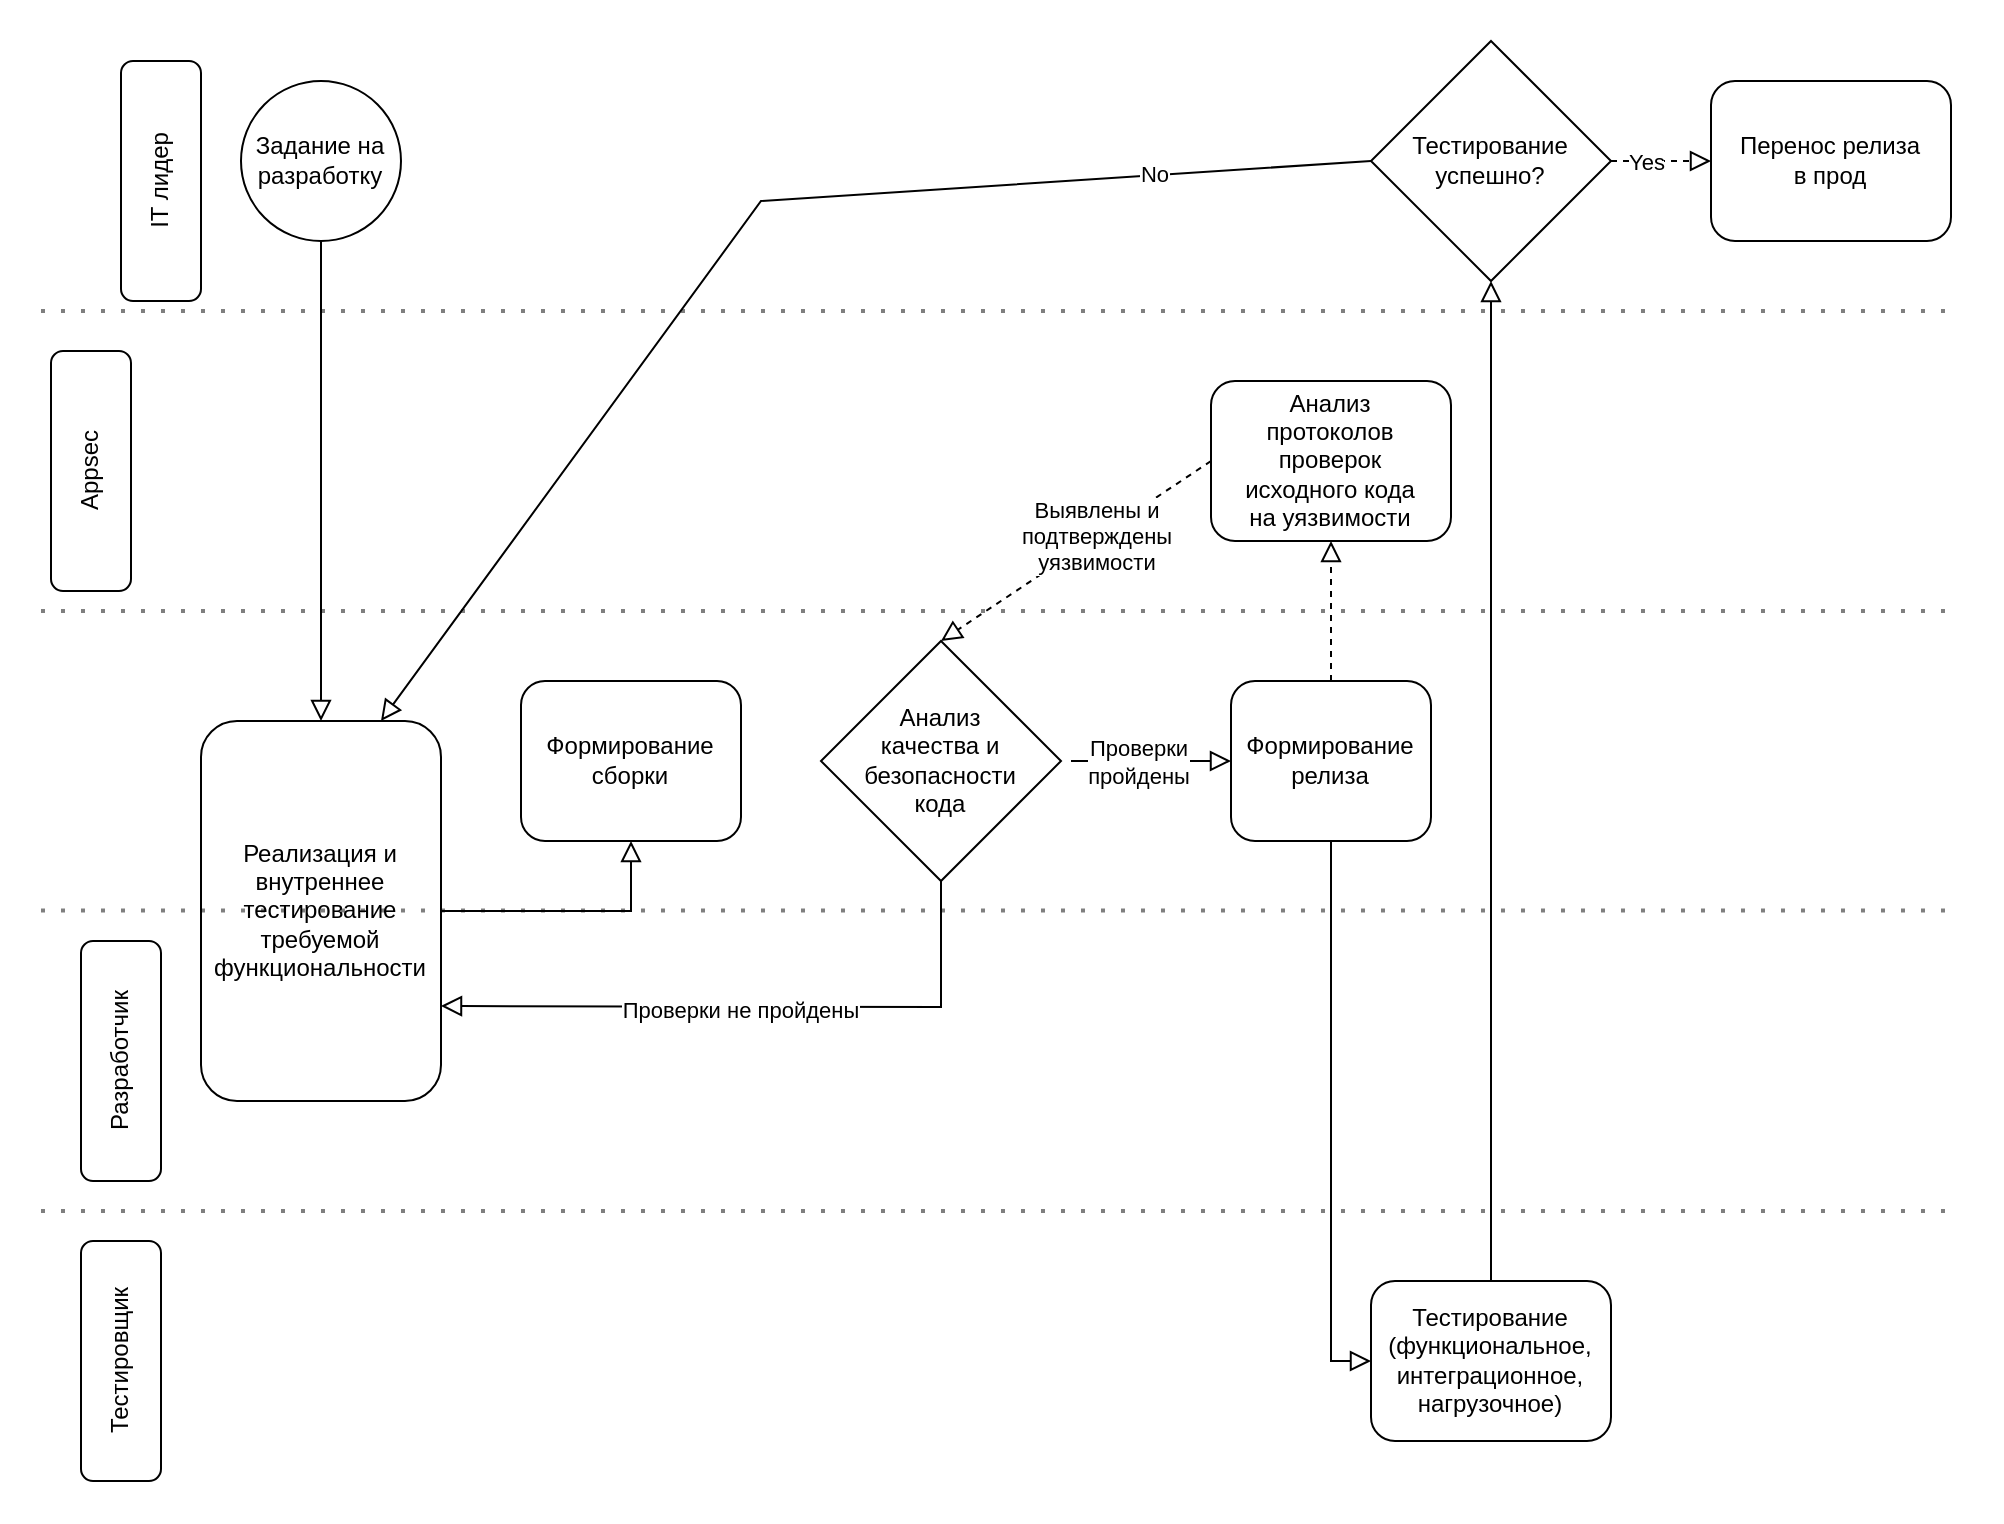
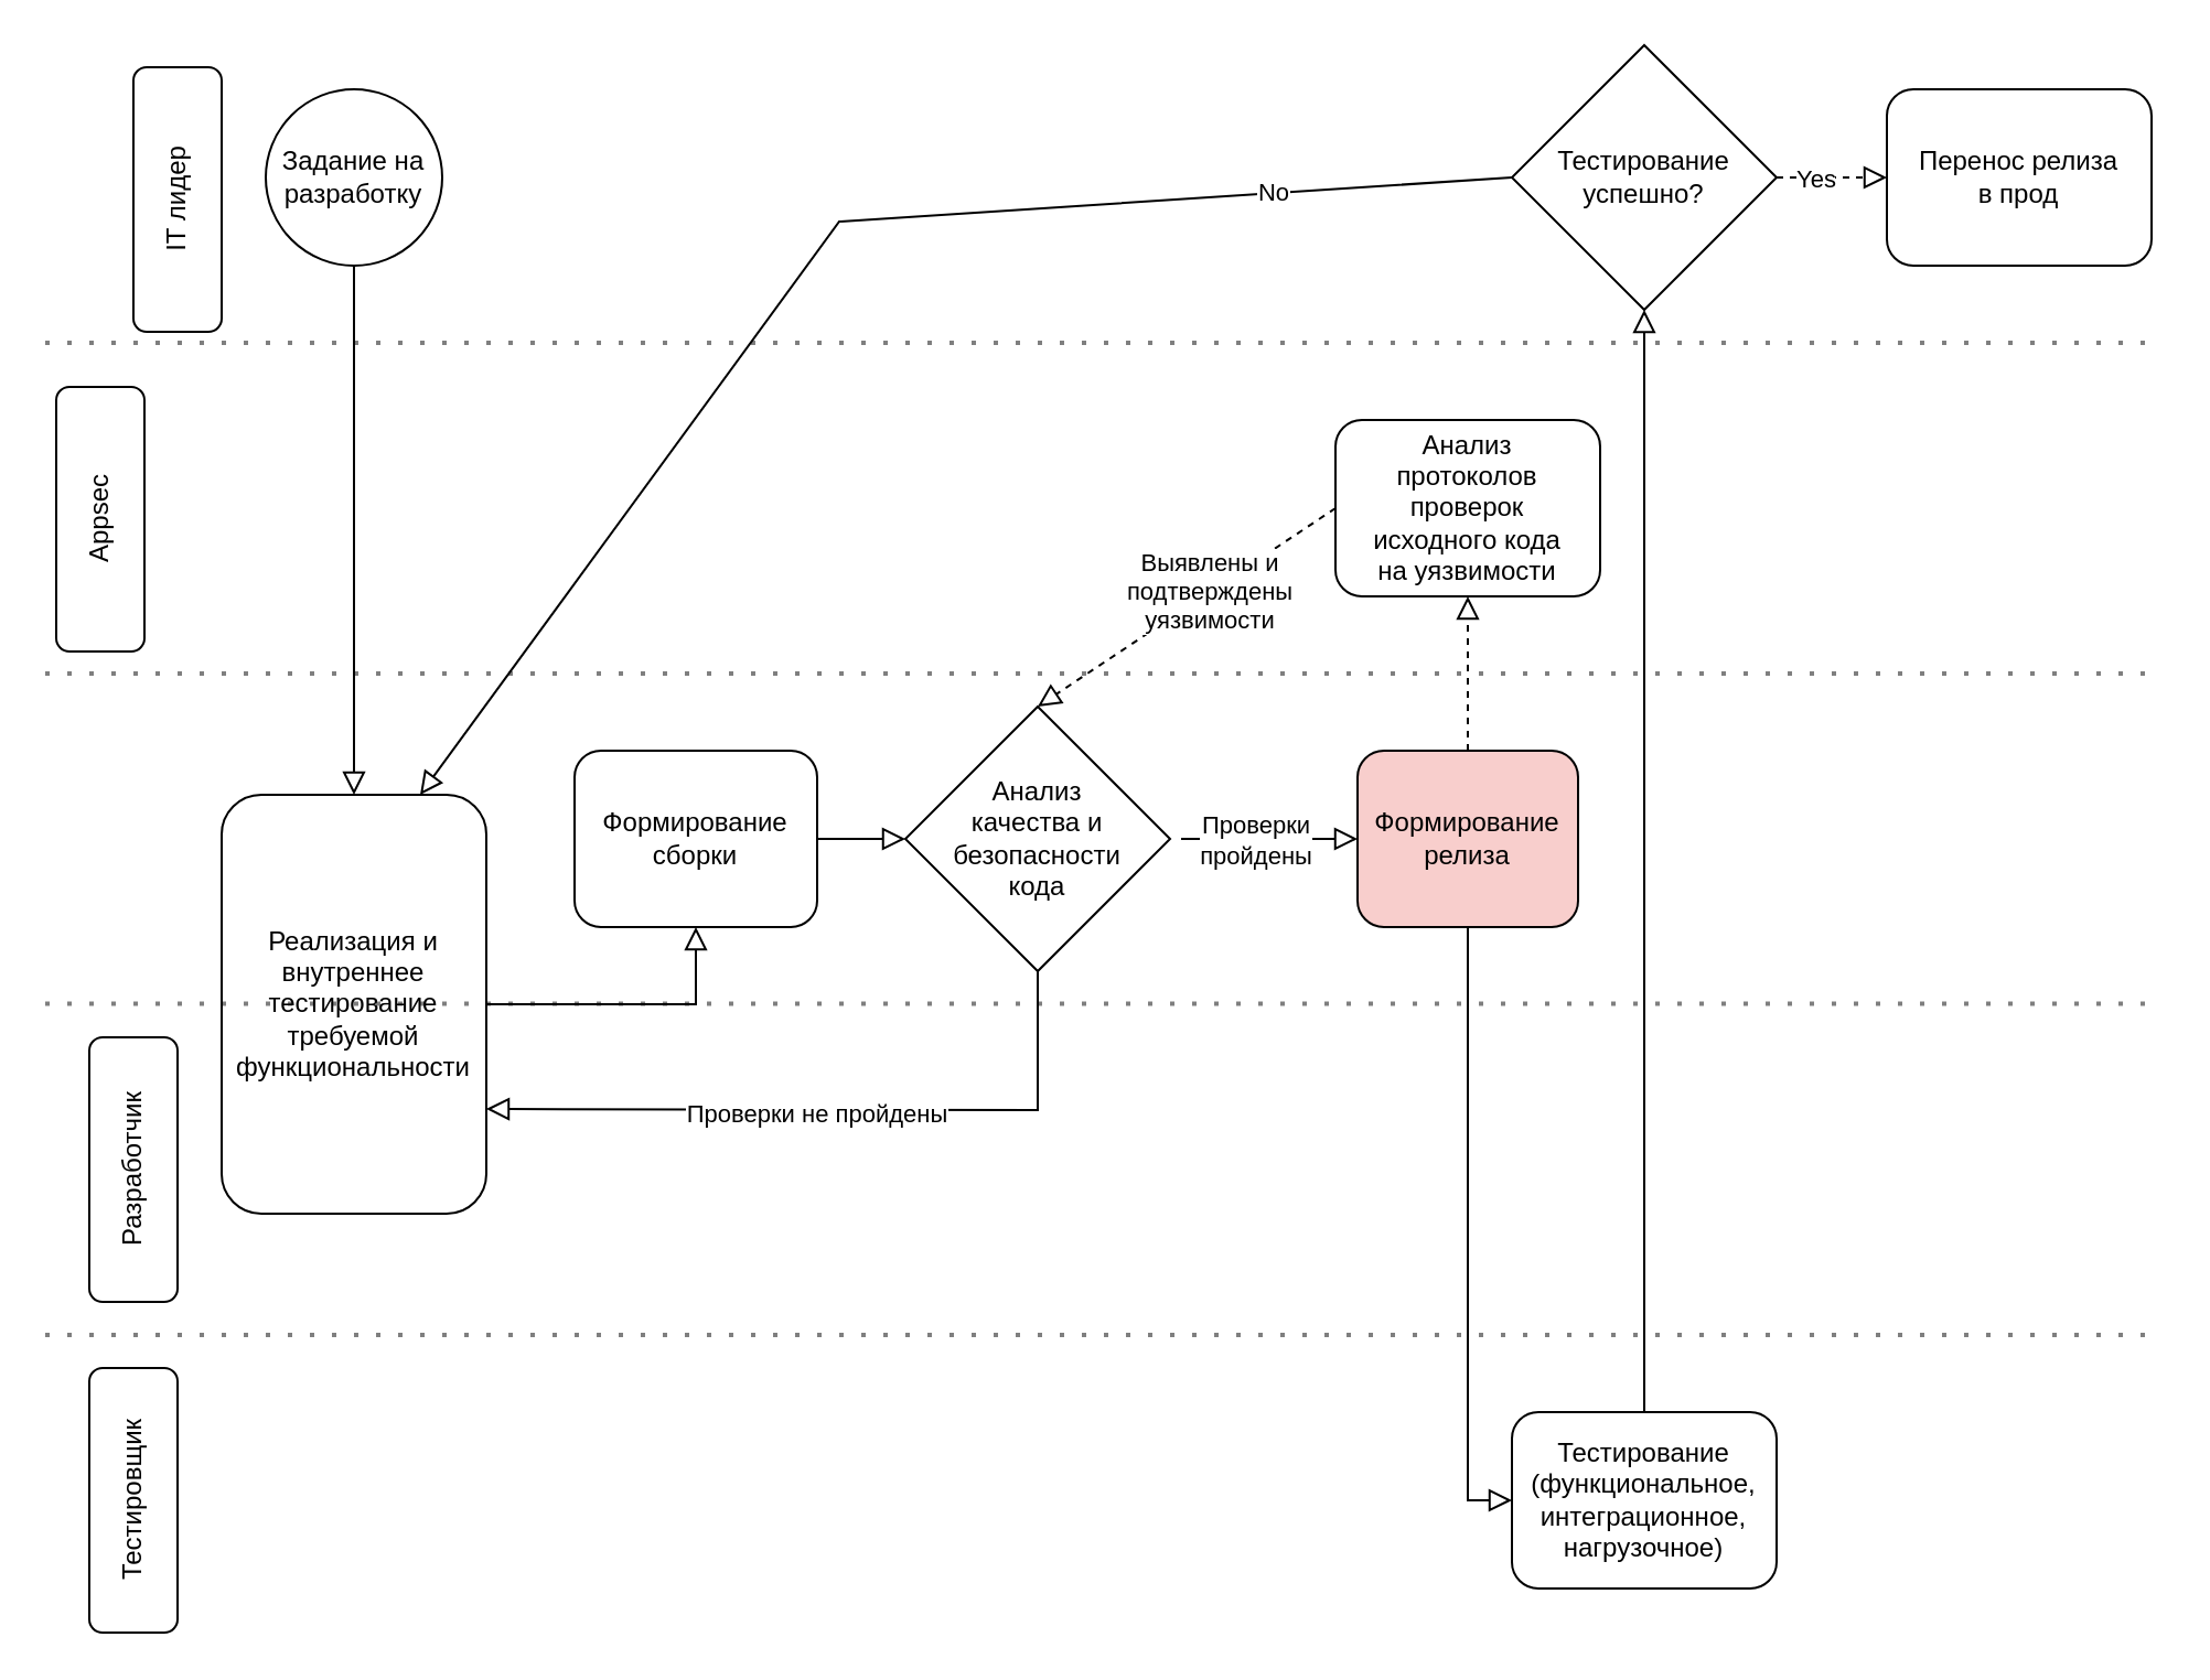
  <mxCell id="0" />
  <mxCell id="1" parent="0" />
  <mxCell id="2" value="Задание на&lt;br&gt;разработку" style="ellipse;whiteSpace=wrap;html=1;aspect=fixed;" vertex="1" parent="1"><mxGeometry x="120" y="40" width="80" height="80" as="geometry" /></mxCell>
  <mxCell id="3" value="Реализация и&lt;br&gt;внутреннее&lt;br&gt;тестирование&lt;br&gt;требуемой&lt;br&gt;функциональности" style="rounded=1;whiteSpace=wrap;html=1;" vertex="1" parent="1"><mxGeometry x="100" y="360" width="120" height="190" as="geometry" /></mxCell>
  <mxCell id="4" value="Формирование сборки" style="rounded=1;whiteSpace=wrap;html=1;" vertex="1" parent="1"><mxGeometry x="260" y="340" width="110" height="80" as="geometry" /></mxCell>
  <mxCell id="5" value="Анализ&lt;br&gt;качества и&lt;br&gt;безопасности&lt;br&gt;кода" style="rhombus;whiteSpace=wrap;html=1;" vertex="1" parent="1"><mxGeometry x="410" y="320" width="120" height="120" as="geometry" /></mxCell>
- <mxCell id="6" value="Формирование релиза" style="rounded=1;whiteSpace=wrap;html=1;" vertex="1" parent="1"><mxGeometry x="615" y="340" width="100" height="80" as="geometry" /></mxCell>
+ <mxCell id="6" value="Формирование релиза" style="rounded=1;whiteSpace=wrap;html=1;fillColor=#f8cecc;" vertex="1" parent="1"><mxGeometry x="615" y="340" width="100" height="80" as="geometry" /></mxCell>
  <mxCell id="7" value="Перенос релиза&lt;br&gt;в прод" style="rounded=1;whiteSpace=wrap;html=1;" vertex="1" parent="1"><mxGeometry x="855" y="40" width="120" height="80" as="geometry" /></mxCell>
  <mxCell id="8" value="Разработчик" style="rounded=1;whiteSpace=wrap;html=1;labelPosition=center;verticalLabelPosition=middle;align=center;verticalAlign=middle;absoluteArcSize=0;strokeOpacity=100;direction=east;portConstraintRotation=0;horizontal=0;" vertex="1" parent="1"><mxGeometry x="40" y="470" width="40" height="120" as="geometry" /></mxCell>
  <mxCell id="9" value="Appsec" style="rounded=1;whiteSpace=wrap;html=1;labelPosition=center;verticalLabelPosition=middle;align=center;verticalAlign=middle;absoluteArcSize=0;strokeOpacity=100;direction=east;portConstraintRotation=0;horizontal=0;" vertex="1" parent="1"><mxGeometry x="25" y="175" width="40" height="120" as="geometry" /></mxCell>
  <mxCell id="10" value="IT лидер" style="rounded=1;whiteSpace=wrap;html=1;labelPosition=center;verticalLabelPosition=middle;align=center;verticalAlign=middle;absoluteArcSize=0;strokeOpacity=100;direction=east;portConstraintRotation=0;horizontal=0;" vertex="1" parent="1"><mxGeometry x="60" y="30" width="40" height="120" as="geometry" /></mxCell>
  <mxCell id="11" value="Тестировщик" style="rounded=1;whiteSpace=wrap;html=1;labelPosition=center;verticalLabelPosition=middle;align=center;verticalAlign=middle;absoluteArcSize=0;strokeOpacity=100;direction=east;portConstraintRotation=0;horizontal=0;" vertex="1" parent="1"><mxGeometry x="40" y="620" width="40" height="120" as="geometry" /></mxCell>
  <mxCell id="12" value="Тестирование&lt;br&gt;(функциональное,&lt;br&gt;интеграционное,&lt;br&gt;нагрузочное)" style="rounded=1;whiteSpace=wrap;html=1;" vertex="1" parent="1"><mxGeometry x="685" y="640" width="120" height="80" as="geometry" /></mxCell>
  <mxCell id="13" value="Тестирование&lt;br&gt;успешно?" style="rhombus;whiteSpace=wrap;html=1;" vertex="1" parent="1"><mxGeometry x="685" y="20" width="120" height="120" as="geometry" /></mxCell>
  <mxCell id="14" value="" style="endArrow=block;html=1;rounded=0;exitX=0.5;exitY=1;exitDx=0;exitDy=0;entryX=0.5;entryY=0;entryDx=0;entryDy=0;jumpSize=6;endFill=0;strokeWidth=1;endSize=8;" edge="1" parent="1" source="2" target="3"><mxGeometry width="50" height="50" relative="1" as="geometry"><mxPoint x="280" y="60" as="sourcePoint" /><mxPoint x="330" y="10" as="targetPoint" /></mxGeometry></mxCell>
  <mxCell id="15" value="" style="endArrow=block;html=1;rounded=0;exitX=1;exitY=0.5;exitDx=0;exitDy=0;entryX=0.5;entryY=1;entryDx=0;entryDy=0;jumpSize=6;endFill=0;strokeWidth=1;endSize=8;" edge="1" parent="1" source="3" target="4"><mxGeometry width="50" height="50" relative="1" as="geometry"><mxPoint x="340" y="-10" as="sourcePoint" /><mxPoint x="340" y="330" as="targetPoint" /><Array as="points"><mxPoint x="315" y="455" /></Array></mxGeometry></mxCell>
+ <mxCell id="16" value="" style="endArrow=block;html=1;rounded=0;entryX=0;entryY=0.5;entryDx=0;entryDy=0;jumpSize=6;endFill=0;strokeWidth=1;exitX=1;exitY=0.5;exitDx=0;exitDy=0;endSize=8;startSize=6;" edge="1" parent="1" source="4" target="5"><mxGeometry width="50" height="50" relative="1" as="geometry"><mxPoint x="370" y="145" as="sourcePoint" /><mxPoint x="370" y="285" as="targetPoint" /></mxGeometry></mxCell>
  <mxCell id="17" value="" style="endArrow=block;html=1;rounded=0;entryX=0;entryY=0.5;entryDx=0;entryDy=0;jumpSize=6;endFill=0;strokeWidth=1;endSize=8;startSize=6;exitX=1;exitY=0.5;exitDx=0;exitDy=0;" edge="1" parent="1" target="6"><mxGeometry width="50" height="50" relative="1" as="geometry"><mxPoint x="535" y="380" as="sourcePoint" /><mxPoint x="585" y="360" as="targetPoint" /></mxGeometry></mxCell>
  <mxCell id="18" value="Проверки&lt;br&gt;пройдены" style="edgeLabel;html=1;align=center;verticalAlign=middle;resizable=0;points=[];" vertex="1" connectable="0" parent="17"><mxGeometry x="-0.179" relative="1" as="geometry"><mxPoint as="offset" /></mxGeometry></mxCell>
  <mxCell id="19" value="Анализ&lt;br&gt;протоколов&lt;br&gt;проверок&lt;br&gt;исходного кода&lt;br&gt;на уязвимости" style="rounded=1;whiteSpace=wrap;html=1;" vertex="1" parent="1"><mxGeometry x="605" y="190" width="120" height="80" as="geometry" /></mxCell>
  <mxCell id="20" value="" style="endArrow=block;html=1;rounded=0;entryX=0.5;entryY=1;entryDx=0;entryDy=0;jumpSize=6;endFill=0;strokeWidth=1;endSize=8;startSize=6;exitX=0.5;exitY=0;exitDx=0;exitDy=0;dashed=1;" edge="1" parent="1" source="6" target="19"><mxGeometry width="50" height="50" relative="1" as="geometry"><mxPoint x="555" y="370" as="sourcePoint" /><mxPoint x="635" y="370" as="targetPoint" /></mxGeometry></mxCell>
  <mxCell id="21" value="" style="endArrow=block;html=1;rounded=0;entryX=0;entryY=0.5;entryDx=0;entryDy=0;jumpSize=6;endFill=0;strokeWidth=1;endSize=8;startSize=6;exitX=0.5;exitY=1;exitDx=0;exitDy=0;" edge="1" parent="1" source="6" target="12"><mxGeometry width="50" height="50" relative="1" as="geometry"><mxPoint x="665" y="459.66" as="sourcePoint" /><mxPoint x="745" y="459.66" as="targetPoint" /><Array as="points"><mxPoint x="665" y="680" /></Array></mxGeometry></mxCell>
  <mxCell id="22" value="" style="endArrow=block;html=1;rounded=0;jumpSize=6;endFill=0;strokeWidth=1;endSize=8;startSize=6;exitX=0.5;exitY=0;exitDx=0;exitDy=0;entryX=0.5;entryY=1;entryDx=0;entryDy=0;" edge="1" parent="1" source="12" target="13"><mxGeometry width="50" height="50" relative="1" as="geometry"><mxPoint x="575" y="390" as="sourcePoint" /><mxPoint x="805" y="160" as="targetPoint" /></mxGeometry></mxCell>
  <mxCell id="23" value="" style="endArrow=block;html=1;rounded=0;entryX=0;entryY=0.5;entryDx=0;entryDy=0;jumpSize=6;endFill=0;strokeWidth=1;endSize=8;startSize=6;exitX=1;exitY=0.5;exitDx=0;exitDy=0;dashed=1;" edge="1" parent="1" source="13" target="7"><mxGeometry width="50" height="50" relative="1" as="geometry"><mxPoint x="585" y="400" as="sourcePoint" /><mxPoint x="665" y="400" as="targetPoint" /></mxGeometry></mxCell>
  <mxCell id="24" value="Yes" style="edgeLabel;html=1;align=center;verticalAlign=middle;resizable=0;points=[];fontStyle=0" vertex="1" connectable="0" parent="23"><mxGeometry x="-0.313" relative="1" as="geometry"><mxPoint as="offset" /></mxGeometry></mxCell>
  <mxCell id="25" value="" style="endArrow=block;html=1;rounded=0;entryX=0.75;entryY=0;entryDx=0;entryDy=0;jumpSize=6;endFill=0;strokeWidth=1;endSize=8;startSize=6;exitX=0;exitY=0.5;exitDx=0;exitDy=0;" edge="1" parent="1" source="13" target="3"><mxGeometry width="50" height="50" relative="1" as="geometry"><mxPoint x="590" y="410" as="sourcePoint" /><mxPoint x="670" y="410" as="targetPoint" /><Array as="points"><mxPoint x="380" y="100" /></Array></mxGeometry></mxCell>
  <mxCell id="26" value="&lt;span style=&quot;font-weight: normal;&quot;&gt;No&lt;/span&gt;" style="edgeLabel;html=1;align=center;verticalAlign=middle;resizable=0;points=[];fontStyle=1" vertex="1" connectable="0" parent="25"><mxGeometry x="-0.654" y="-1" relative="1" as="geometry"><mxPoint as="offset" /></mxGeometry></mxCell>
  <mxCell id="27" value="" style="endArrow=block;html=1;rounded=0;entryX=1;entryY=0.75;entryDx=0;entryDy=0;jumpSize=6;endFill=0;strokeWidth=1;endSize=8;startSize=6;exitX=0.5;exitY=1;exitDx=0;exitDy=0;" edge="1" parent="1" source="5" target="3"><mxGeometry width="50" height="50" relative="1" as="geometry"><mxPoint x="420" y="490" as="sourcePoint" /><mxPoint x="500" y="490" as="targetPoint" /><Array as="points"><mxPoint x="470" y="503" /></Array></mxGeometry></mxCell>
  <mxCell id="28" value="Проверки не пройдены" style="edgeLabel;html=1;align=center;verticalAlign=middle;resizable=0;points=[];" vertex="1" connectable="0" parent="27"><mxGeometry x="0.039" y="2" relative="1" as="geometry"><mxPoint as="offset" /></mxGeometry></mxCell>
  <mxCell id="29" value="" style="endArrow=none;dashed=1;html=1;rounded=0;strokeWidth=2;startSize=6;endSize=8;jumpSize=6;dashPattern=1 4;opacity=50;" edge="1" parent="1"><mxGeometry width="50" height="50" relative="1" as="geometry"><mxPoint x="20" y="155" as="sourcePoint" /><mxPoint x="980" y="155" as="targetPoint" /></mxGeometry></mxCell>
  <mxCell id="30" value="" style="endArrow=none;dashed=1;html=1;rounded=0;strokeWidth=2;startSize=6;endSize=8;jumpSize=6;dashPattern=1 4;opacity=50;" edge="1" parent="1"><mxGeometry width="50" height="50" relative="1" as="geometry"><mxPoint x="20" y="454.77" as="sourcePoint" /><mxPoint x="980" y="454.77" as="targetPoint" /></mxGeometry></mxCell>
  <mxCell id="31" value="" style="endArrow=none;dashed=1;html=1;rounded=0;strokeWidth=2;startSize=6;endSize=8;jumpSize=6;dashPattern=1 4;opacity=50;" edge="1" parent="1"><mxGeometry width="50" height="50" relative="1" as="geometry"><mxPoint x="20" y="605" as="sourcePoint" /><mxPoint x="980" y="605" as="targetPoint" /></mxGeometry></mxCell>
  <mxCell id="32" value="" style="endArrow=none;dashed=1;html=1;rounded=0;strokeWidth=2;startSize=6;endSize=8;jumpSize=6;dashPattern=1 4;opacity=50;" edge="1" parent="1"><mxGeometry width="50" height="50" relative="1" as="geometry"><mxPoint x="20" y="305" as="sourcePoint" /><mxPoint x="980" y="305" as="targetPoint" /></mxGeometry></mxCell>
  <mxCell id="33" value="" style="endArrow=block;html=1;rounded=0;entryX=0.5;entryY=0;entryDx=0;entryDy=0;jumpSize=6;endFill=0;strokeWidth=1;endSize=8;startSize=6;exitX=0;exitY=0.5;exitDx=0;exitDy=0;dashed=1;" edge="1" parent="1" source="19" target="5"><mxGeometry width="50" height="50" relative="1" as="geometry"><mxPoint x="535" y="270" as="sourcePoint" /><mxPoint x="535" y="200" as="targetPoint" /></mxGeometry></mxCell>
  <mxCell id="34" value="Выявлены и&lt;br&gt;подтверждены&lt;br&gt;уязвимости" style="edgeLabel;html=1;align=center;verticalAlign=middle;resizable=0;points=[];" vertex="1" connectable="0" parent="33"><mxGeometry x="-0.149" y="-1" relative="1" as="geometry"><mxPoint as="offset" /></mxGeometry></mxCell>
